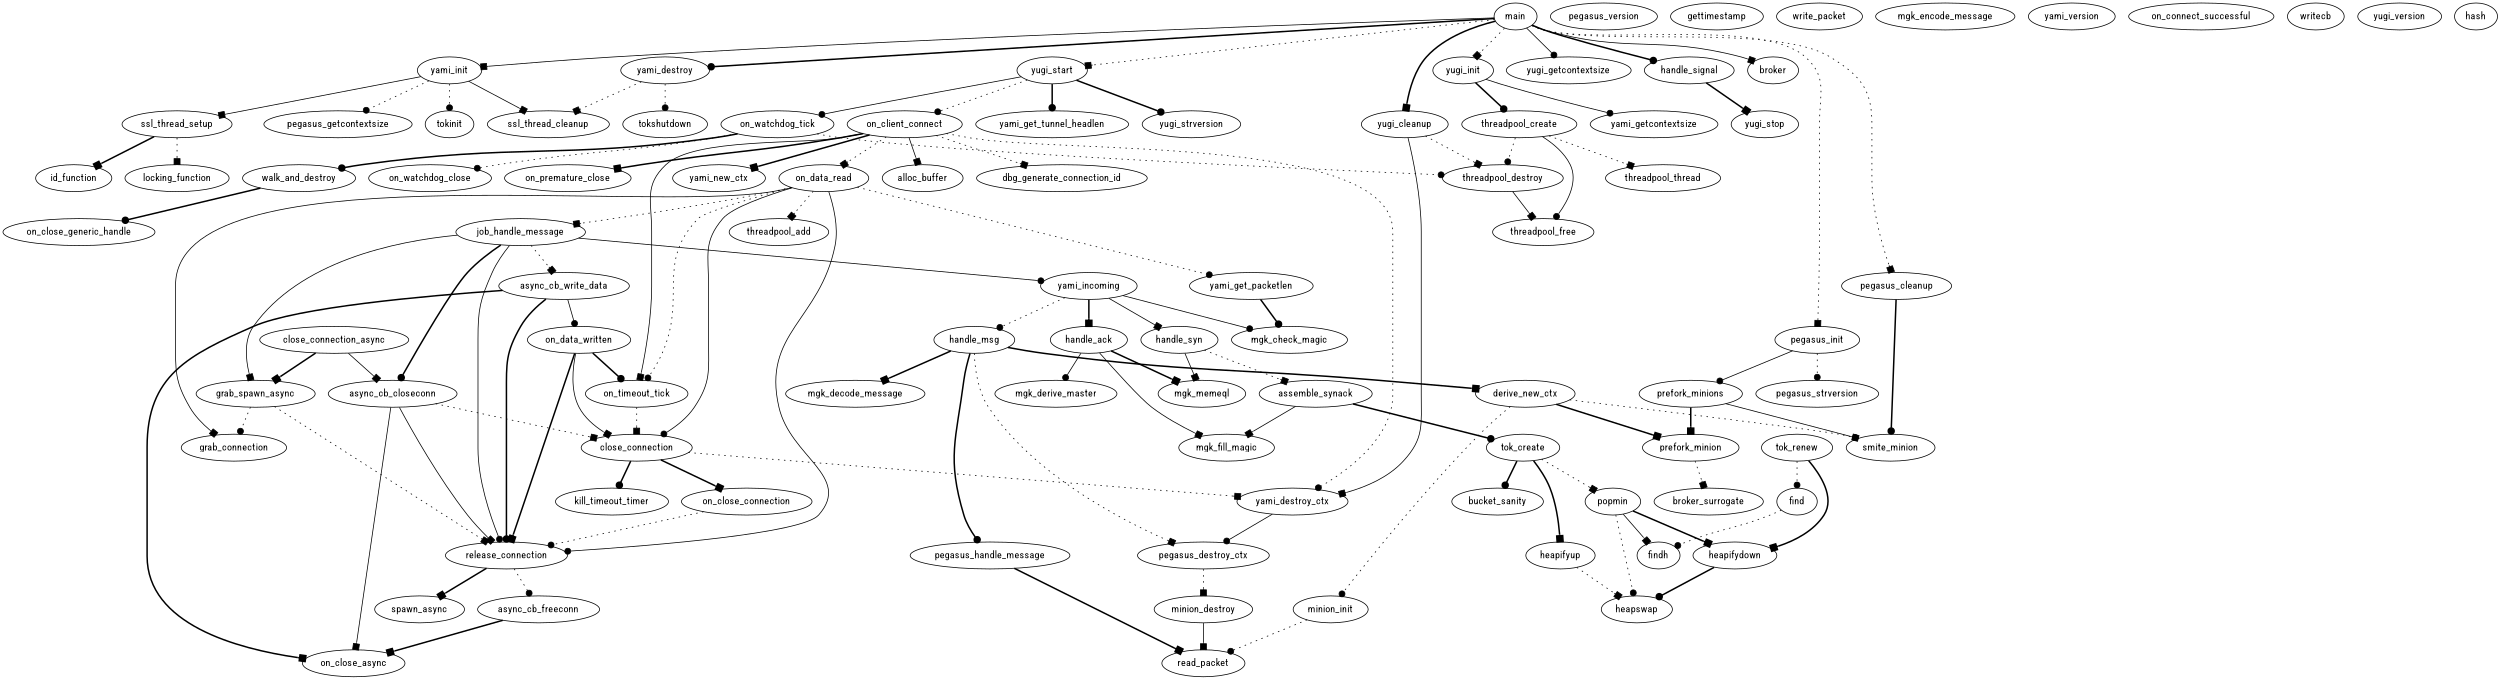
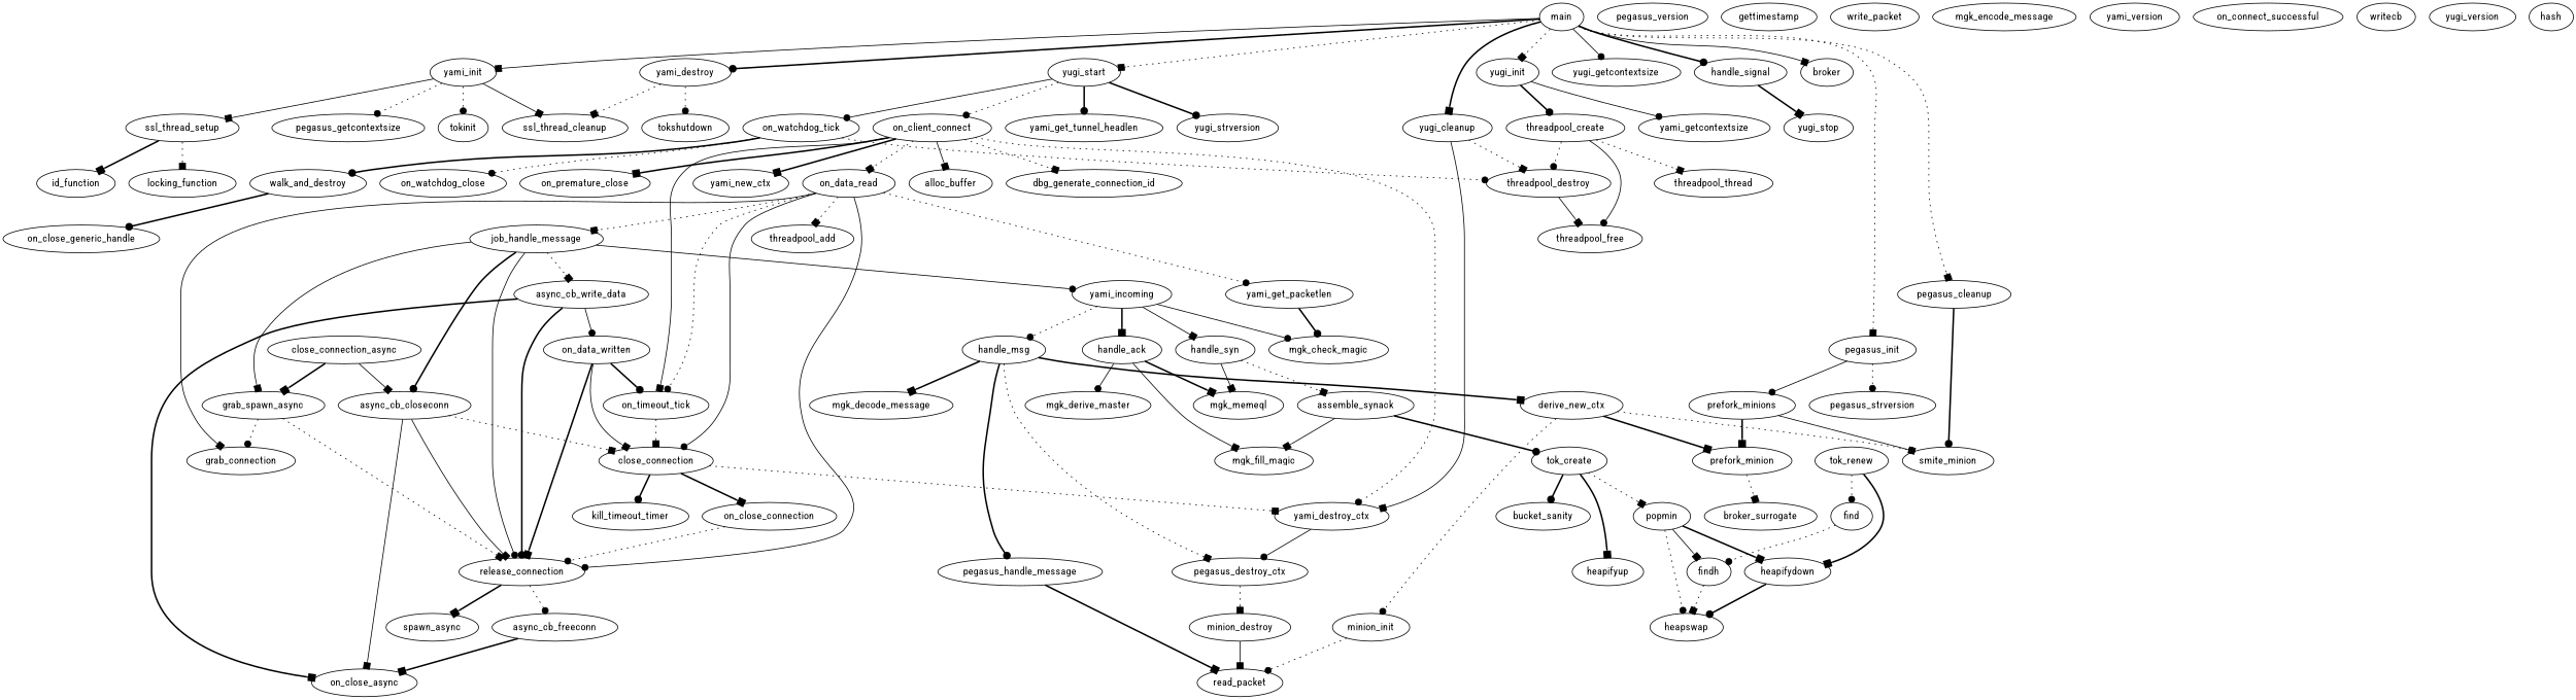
  digraph {
    fontname="Roboto Condensed"
    node [fontname="Roboto Condensed"]
    edge [arrowhead=box fontname="Roboto Condensed" style=dotted]
    job_handle_message
    async_cb_write_data
    yami_incoming
    release_connection
    async_cb_closeconn
    grab_spawn_async
    on_close_async
    on_data_written
    mgk_check_magic
    handle_syn
    handle_ack
    handle_msg
    async_cb_freeconn
    spawn_async
    close_connection
    grab_connection
    on_timeout_tick
    assemble_synack
    mgk_memeql
    mgk_fill_magic
    mgk_derive_master
    pegasus_destroy_ctx
    pegasus_handle_message
    n24 [label=derive_new_ctx]
    mgk_decode_message
    on_close_connection
    yami_destroy_ctx
    kill_timeout_timer
    on_watchdog_tick
    walk_and_destroy
    on_watchdog_close
    threadpool_destroy
    on_close_generic_handle
    threadpool_free
    minion_destroy
    ssl_thread_setup
    locking_function
    id_function
    yami_get_packetlen
    close_connection_async
    main
    yami_init
    yugi_start
    yugi_init
    yami_destroy
    handle_signal
    yugi_getcontextsize
    pegasus_cleanup
    broker
    yugi_cleanup
    pegasus_init
    ssl_thread_cleanup
    pegasus_getcontextsize
    tokinit
    on_client_connect
    yami_get_tunnel_headlen
    yugi_strversion
    threadpool_create
    yami_getcontextsize
    tokshutdown
    yugi_stop
    smite_minion
    prefork_minions
    pegasus_strversion
    yami_new_ctx
    alloc_buffer
    dbg_generate_connection_id
    on_data_read
    on_premature_close
    threadpool_thread
    prefork_minion
    read_packet
    popmin
    heapswap
    findh
    heapifydown
    tok_renew
    find
    broker_surrogate
    tok_create
    heapifyup
    bucket_sanity
    threadpool_add
    minion_init
    pegasus_version
    gettimestamp
    write_packet
    mgk_encode_message
    yami_version
    on_connect_successful
    writecb
    yugi_version
    hash
    job_handle_message -> async_cb_write_data
    job_handle_message -> yami_incoming [arrowhead=dot style=solid]
    job_handle_message -> release_connection [arrowhead=dot style=solid]
    job_handle_message -> async_cb_closeconn [arrowhead=dot style=bold]
    job_handle_message -> grab_spawn_async [style=solid]
    async_cb_write_data -> release_connection [arrowhead=dot style=bold]
    async_cb_write_data -> on_close_async [style=bold]
    async_cb_write_data -> on_data_written [arrowhead=dot style=solid]
    yami_incoming -> mgk_check_magic [arrowhead=dot style=solid]
    yami_incoming -> handle_syn [style=solid]
    yami_incoming -> handle_ack [style=bold]
    yami_incoming -> handle_msg [arrowhead=dot]
    release_connection -> async_cb_freeconn [arrowhead=dot]
    release_connection -> spawn_async [style=bold]
    async_cb_closeconn -> release_connection [style=solid]
    async_cb_closeconn -> on_close_async [style=solid]
    async_cb_closeconn -> close_connection
    grab_spawn_async -> release_connection
    grab_spawn_async -> grab_connection [arrowhead=dot]
    on_data_written -> release_connection [style=bold]
    on_data_written -> close_connection [style=solid]
    on_data_written -> on_timeout_tick [arrowhead=dot style=bold]
    handle_syn -> assemble_synack
    handle_syn -> mgk_memeql [style=solid]
    handle_ack -> mgk_memeql [style=bold]
    handle_ack -> mgk_fill_magic [style=solid]
    handle_ack -> mgk_derive_master [arrowhead=dot style=solid]
    handle_msg -> pegasus_destroy_ctx
    handle_msg -> pegasus_handle_message [arrowhead=dot style=bold]
    handle_msg -> n24 [style=bold]
    handle_msg -> mgk_decode_message [style=bold]
    async_cb_freeconn -> on_close_async [style=bold]
    close_connection -> on_close_connection [style=bold]
    close_connection -> yami_destroy_ctx
    close_connection -> kill_timeout_timer [arrowhead=dot style=bold]
    on_timeout_tick -> close_connection
    assemble_synack -> mgk_fill_magic [style=solid]
    assemble_synack -> tok_create [arrowhead=dot style=bold]
    pegasus_destroy_ctx -> minion_destroy
    pegasus_handle_message -> read_packet [style=bold]
    n24 -> smite_minion [arrowhead=dot]
    n24 -> prefork_minion [style=bold]
    n24 -> minion_init [arrowhead=dot]
    on_close_connection -> release_connection [arrowhead=dot]
    yami_destroy_ctx -> pegasus_destroy_ctx [arrowhead=dot style=solid]
    on_watchdog_tick -> walk_and_destroy [arrowhead=dot style=bold]
    on_watchdog_tick -> on_watchdog_close [arrowhead=dot]
    on_watchdog_tick -> threadpool_destroy [arrowhead=dot]
    walk_and_destroy -> on_close_generic_handle [arrowhead=dot style=bold]
    threadpool_destroy -> threadpool_free [style=solid]
    minion_destroy -> read_packet [style=solid]
    ssl_thread_setup -> locking_function
    ssl_thread_setup -> id_function [style=bold]
    yami_get_packetlen -> mgk_check_magic [arrowhead=dot style=bold]
    close_connection_async -> async_cb_closeconn [style=solid]
    close_connection_async -> grab_spawn_async [style=bold]
    main -> yami_init [style=solid]
    main -> yugi_start
    main -> yugi_init
    main -> yami_destroy [arrowhead=dot style=bold]
    main -> handle_signal [arrowhead=dot style=bold]
    main -> yugi_getcontextsize [arrowhead=dot style=solid]
    main -> pegasus_cleanup
    main -> broker [style=solid]
    main -> yugi_cleanup [style=bold]
    main -> pegasus_init
    yami_init -> ssl_thread_setup [style=solid]
    yami_init -> ssl_thread_cleanup [style=solid]
    yami_init -> pegasus_getcontextsize [arrowhead=dot]
    yami_init -> tokinit [arrowhead=dot]
    yugi_start -> on_watchdog_tick [arrowhead=dot style=solid]
    yugi_start -> on_client_connect [arrowhead=dot]
    yugi_start -> yami_get_tunnel_headlen [arrowhead=dot style=bold]
    yugi_start -> yugi_strversion [arrowhead=dot style=bold]
    yugi_init -> threadpool_create [arrowhead=dot style=bold]
    yugi_init -> yami_getcontextsize [arrowhead=dot style=solid]
    yami_destroy -> ssl_thread_cleanup
    yami_destroy -> tokshutdown [arrowhead=dot]
    handle_signal -> yugi_stop [style=bold]
    pegasus_cleanup -> smite_minion [arrowhead=dot style=bold]
    yugi_cleanup -> yami_destroy_ctx [style=solid]
    yugi_cleanup -> threadpool_destroy
    pegasus_init -> prefork_minions [arrowhead=dot style=solid]
    pegasus_init -> pegasus_strversion [arrowhead=dot]
    on_client_connect -> on_timeout_tick [style=solid]
    on_client_connect -> yami_destroy_ctx [arrowhead=dot]
    on_client_connect -> yami_new_ctx [style=bold]
    on_client_connect -> alloc_buffer [style=solid]
    on_client_connect -> dbg_generate_connection_id
    on_client_connect -> on_data_read
    on_client_connect -> on_premature_close [style=bold]
    threadpool_create -> threadpool_destroy [arrowhead=dot]
    threadpool_create -> threadpool_free [arrowhead=dot style=solid]
    threadpool_create -> threadpool_thread
    prefork_minions -> smite_minion [style=solid]
    prefork_minions -> prefork_minion [style=bold]
    on_data_read -> job_handle_message
    on_data_read -> release_connection [arrowhead=dot style=solid]
    on_data_read -> close_connection [arrowhead=dot style=solid]
    on_data_read -> grab_connection [style=solid]
    on_data_read -> on_timeout_tick [arrowhead=dot]
    on_data_read -> yami_get_packetlen [arrowhead=dot]
    on_data_read -> threadpool_add
    prefork_minion -> broker_surrogate
    popmin -> heapswap [arrowhead=dot]
    popmin -> findh [style=solid]
    popmin -> heapifydown [style=bold]
    heapifydown -> heapswap [arrowhead=dot style=bold]
    tok_renew -> heapifydown [style=bold]
    tok_renew -> find [arrowhead=dot]
    find -> findh [arrowhead=dot]
    tok_create -> popmin
    tok_create -> heapifyup [style=bold]
    tok_create -> bucket_sanity [arrowhead=dot style=bold]
-   heapifyup -> heapswap
+   findh -> heapswap
    minion_init -> read_packet [arrowhead=dot]
  }
